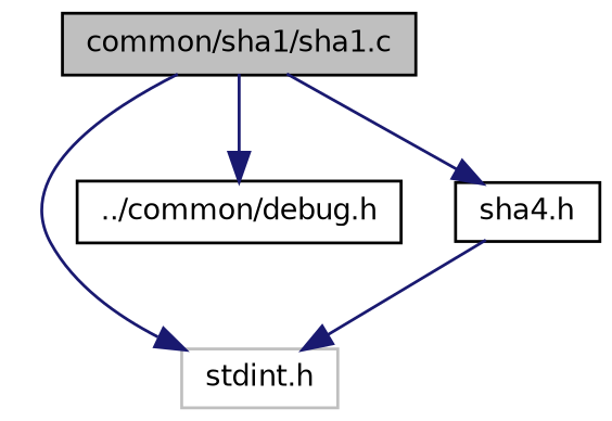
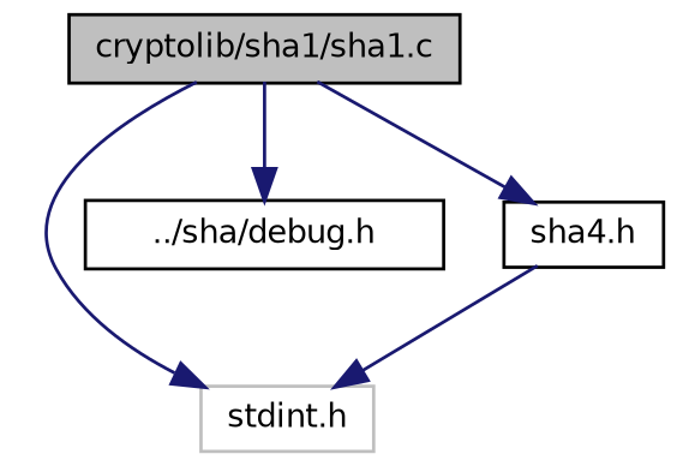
  digraph {
    node [color=black fontname=Helvetica fontsize=10 shape=record]
    edge [color=midnightblue fontname=Helvetica fontsize=10 labelfontname=Helvetica labelfontsize=10 style=solid]
-   n1 [fillcolor=grey75 fontcolor=black height=0.2 label="common/sha1/sha1.c" style=filled width=0.4]
+   n1 [fillcolor=grey75 fontcolor=black height=0.2 label="cryptolib/sha1/sha1.c" style=filled width=0.4]
    n2 [color=grey75 height=0.2 label="stdint.h" width=0.4]
-   n3 [height=0.2 label="../common/debug.h" width=0.4]
+   n3 [height=0.2 label="../sha/debug.h" width=0.4]
    n4 [height=0.2 label="sha4.h" width=0.4]
    n1 -> n2
    n1 -> n3
    n1 -> n4
    n4 -> n2
  }
